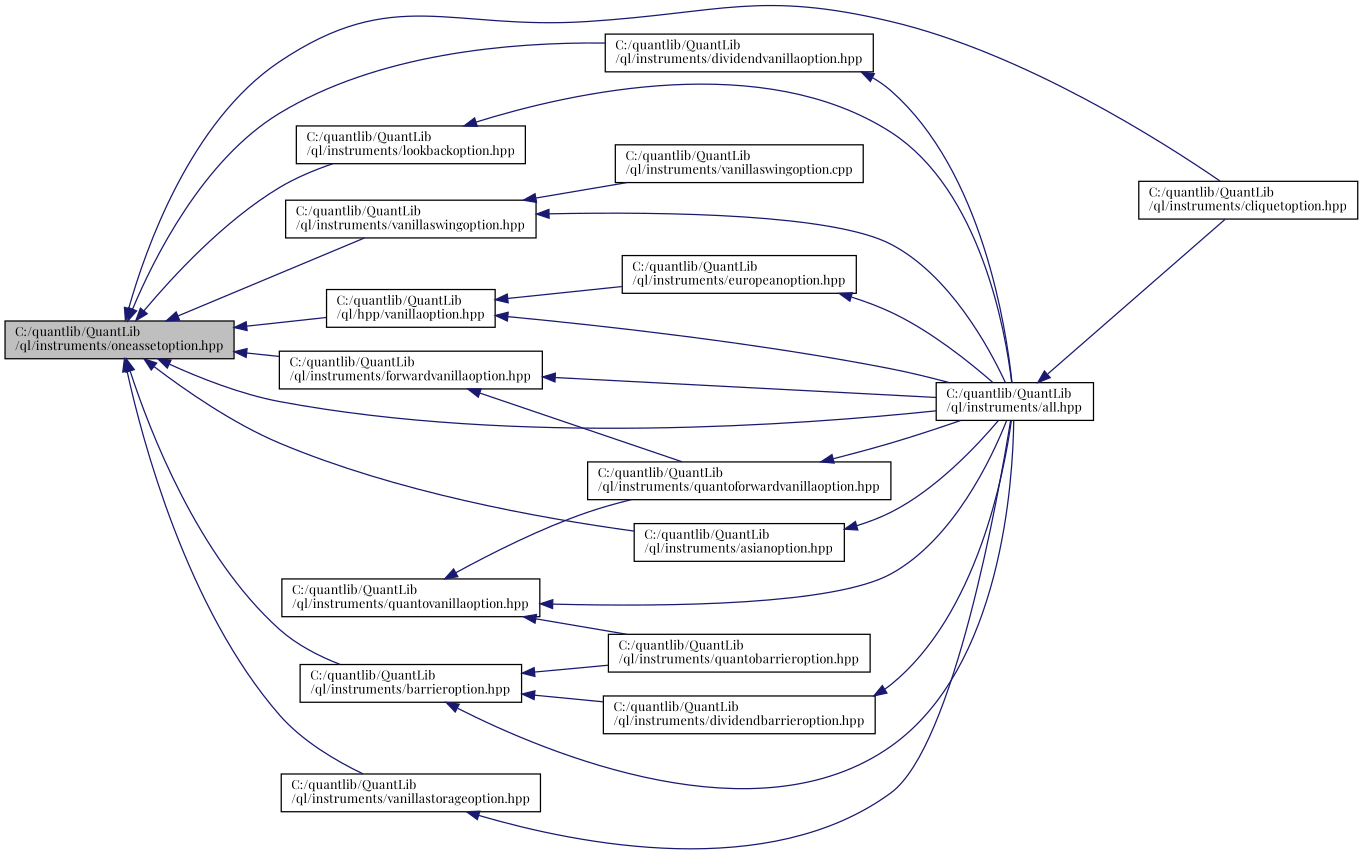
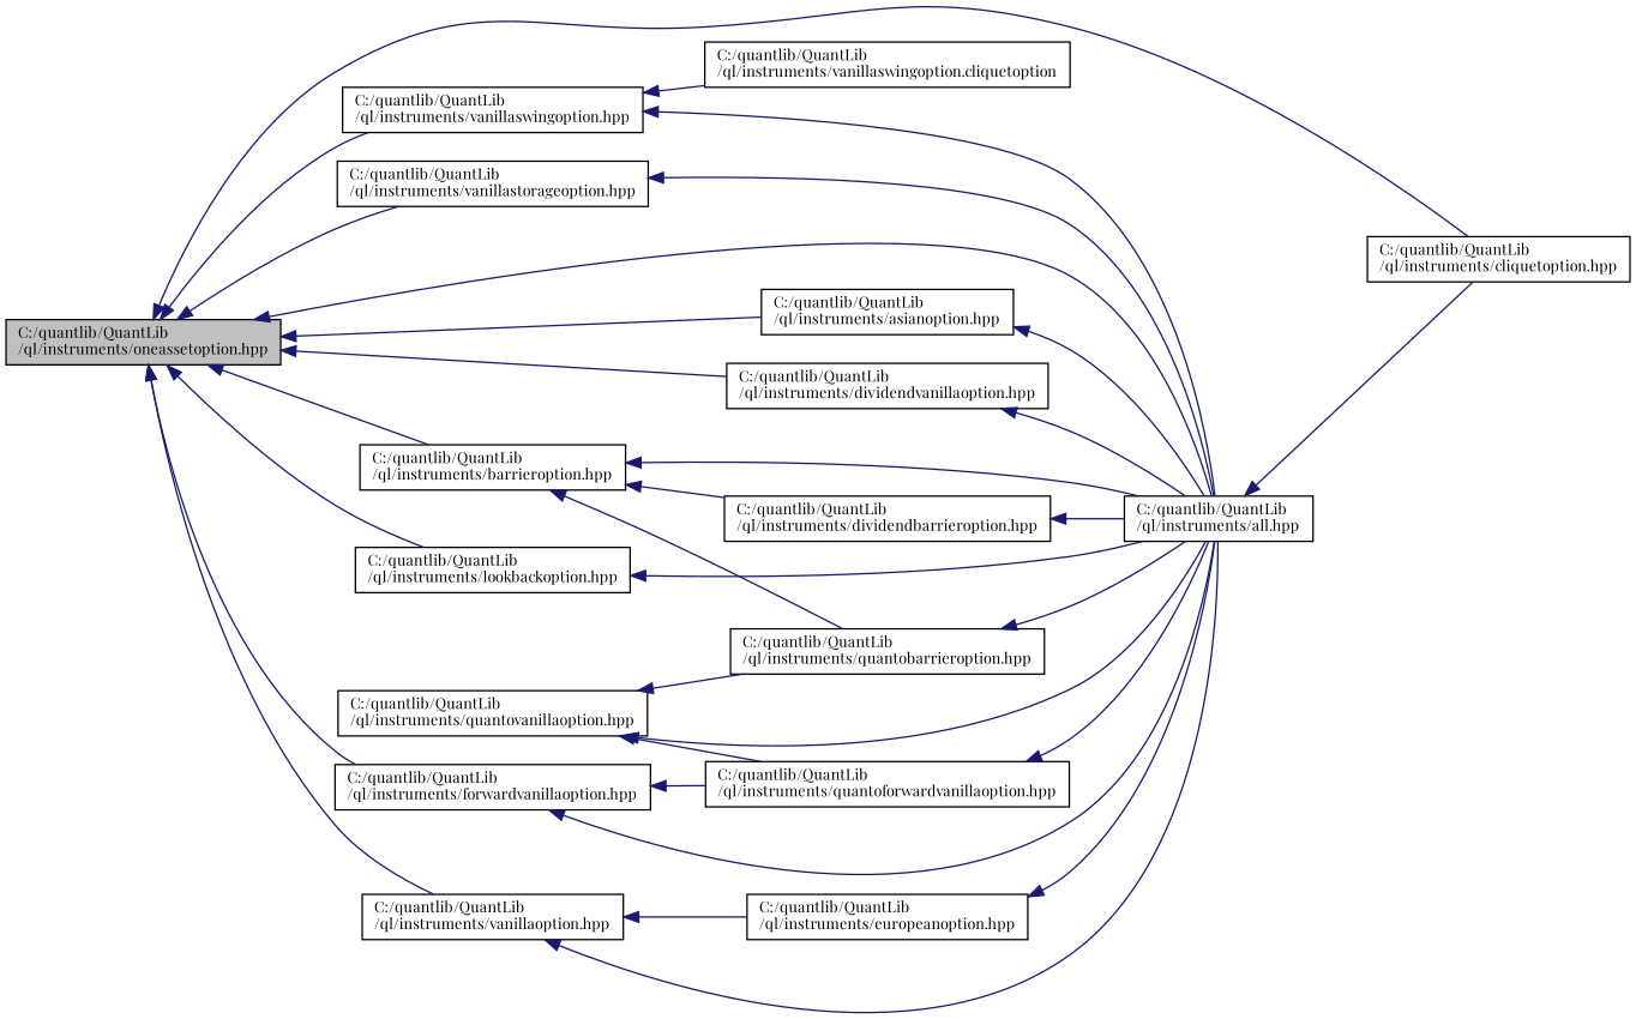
  digraph {
    fontname="Playfair Display"
    rankdir=LR
    node [color=black fillcolor=white fontname="Playfair Display" fontsize=10 shape=record style=filled]
    edge [color=midnightblue dir=back fontname="Playfair Display" fontsize=10 labelfontname=Helvetica labelfontsize=10 style=solid]
    n1 [fillcolor=grey75 fontcolor=black height=0.2 label="C:/quantlib/QuantLib\l/ql/instruments/oneassetoption.hpp" width=0.4]
    n2 [height=0.2 label="C:/quantlib/QuantLib\l/ql/instruments/all.hpp" width=0.4]
    n3 [height=0.2 label="C:/quantlib/QuantLib\l/ql/instruments/asianoption.hpp" width=0.4]
    n4 [height=0.2 label="C:/quantlib/QuantLib\l/ql/instruments/barrieroption.hpp" width=0.4]
    n5 [height=0.2 label="C:/quantlib/QuantLib\l/ql/instruments/cliquetoption.hpp" width=0.4]
    n6 [height=0.2 label="C:/quantlib/QuantLib\l/ql/instruments/dividendvanillaoption.hpp" width=0.4]
    n7 [height=0.2 label="C:/quantlib/QuantLib\l/ql/instruments/forwardvanillaoption.hpp" width=0.4]
    n8 [height=0.2 label="C:/quantlib/QuantLib\l/ql/instruments/lookbackoption.hpp" width=0.4]
-   n9 [height=0.2 label="C:/quantlib/QuantLib\l/ql/hpp/vanillaoption.hpp" width=0.4]
+   n9 [height=0.2 label="C:/quantlib/QuantLib\l/ql/instruments/vanillaoption.hpp" width=0.4]
    n10 [height=0.2 label="C:/quantlib/QuantLib\l/ql/instruments/vanillastorageoption.hpp" width=0.4]
    n11 [height=0.2 label="C:/quantlib/QuantLib\l/ql/instruments/vanillaswingoption.hpp" width=0.4]
    n12 [height=0.2 label="C:/quantlib/QuantLib\l/ql/instruments/dividendbarrieroption.hpp" width=0.4]
    n13 [height=0.2 label="C:/quantlib/QuantLib\l/ql/instruments/quantobarrieroption.hpp" width=0.4]
    n14 [height=0.2 label="C:/quantlib/QuantLib\l/ql/instruments/quantoforwardvanillaoption.hpp" width=0.4]
    n15 [height=0.2 label="C:/quantlib/QuantLib\l/ql/instruments/quantovanillaoption.hpp" width=0.4]
    n16 [height=0.2 label="C:/quantlib/QuantLib\l/ql/instruments/europeanoption.hpp" width=0.4]
-   n17 [height=0.2 label="C:/quantlib/QuantLib\l/ql/instruments/vanillaswingoption.cpp" width=0.4]
+   n17 [height=0.2 label="C:/quantlib/QuantLib\l/ql/instruments/vanillaswingoption.cliquetoption" width=0.4]
    n1 -> n2
    n1 -> n3
    n1 -> n4
    n1 -> n5
    n1 -> n6
    n1 -> n7
    n1 -> n8
    n1 -> n9
    n1 -> n10
    n1 -> n11
    n2 -> n5
    n3 -> n2
    n4 -> n2
    n4 -> n12
    n4 -> n13
    n6 -> n2
    n7 -> n2
    n7 -> n14
    n8 -> n2
    n9 -> n2
    n9 -> n16
    n10 -> n2
    n11 -> n2
    n11 -> n17
    n12 -> n2
+   n13 -> n2
    n14 -> n2
    n15 -> n2
    n15 -> n13
    n15 -> n14
    n16 -> n2
  }
